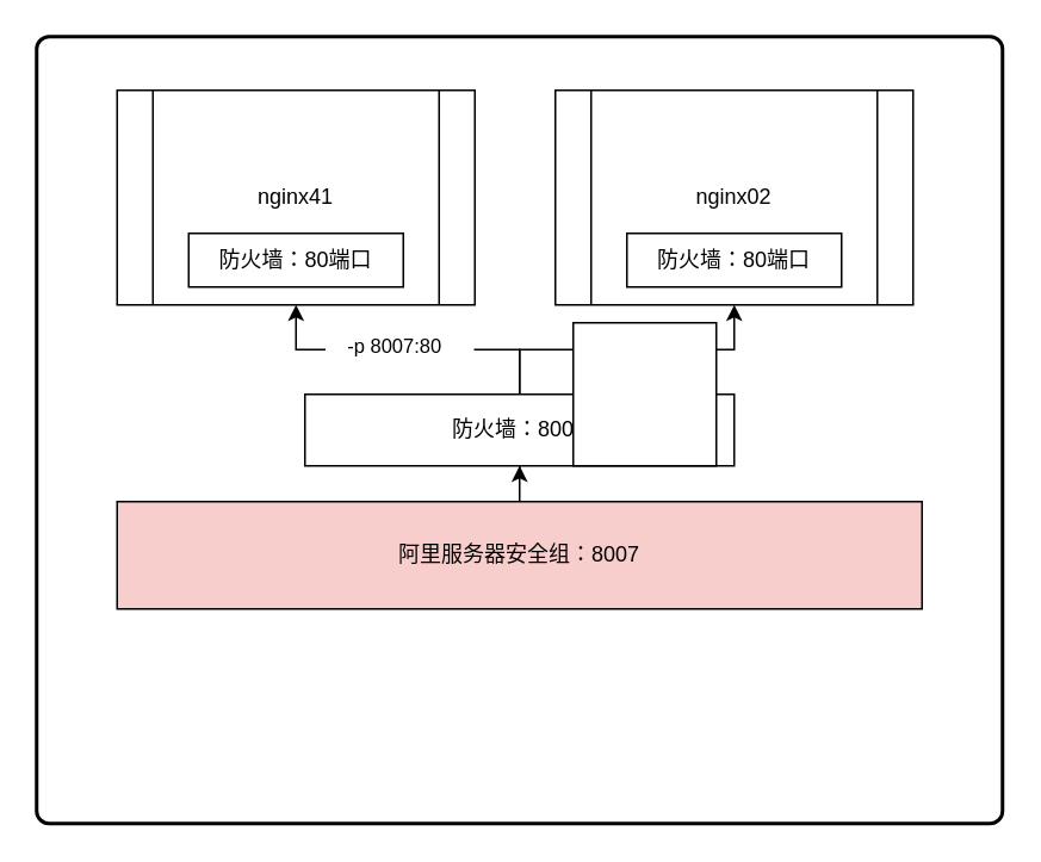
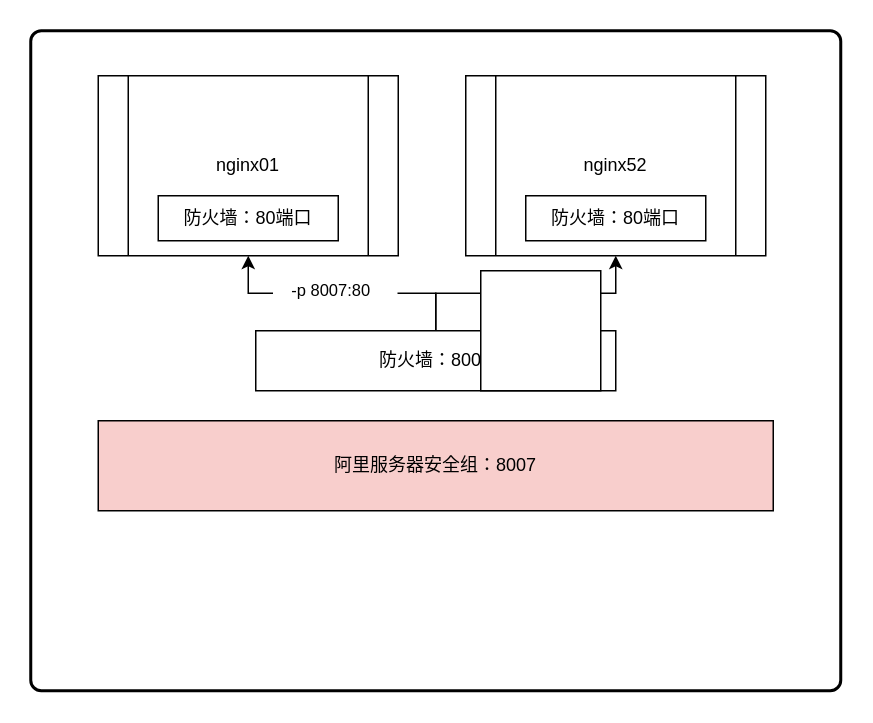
  <mxCell id="0" />
  <mxCell id="1" parent="0" />
  <mxCell id="2" value="" style="rounded=1;whiteSpace=wrap;html=1;absoluteArcSize=1;arcSize=14;strokeWidth=2;fillColor=#ffffff;" vertex="1" parent="1"><mxGeometry x="20" y="20" width="540" height="440" as="geometry" /></mxCell>
- <mxCell id="3" style="edgeStyle=orthogonalEdgeStyle;rounded=0;orthogonalLoop=1;jettySize=auto;html=1;exitX=0.5;exitY=0;exitDx=0;exitDy=0;" edge="1" parent="1" source="4" target="8"><mxGeometry relative="1" as="geometry" /></mxCell>
  <mxCell id="4" value="阿里服务器安全组：8007" style="rounded=0;whiteSpace=wrap;html=1;fillColor=#f8cecc;" vertex="1" parent="1"><mxGeometry x="65" y="280" width="450" height="60" as="geometry" /></mxCell>
  <mxCell id="5" style="edgeStyle=orthogonalEdgeStyle;rounded=0;orthogonalLoop=1;jettySize=auto;html=1;exitX=0.5;exitY=0;exitDx=0;exitDy=0;entryX=0.5;entryY=1;entryDx=0;entryDy=0;" edge="1" parent="1" source="8" target="9"><mxGeometry relative="1" as="geometry" /></mxCell>
  <mxCell id="6" value="&amp;nbsp; &amp;nbsp; -p 8007:80&amp;nbsp; &amp;nbsp; &amp;nbsp;&amp;nbsp;" style="edgeLabel;html=1;align=center;verticalAlign=middle;resizable=0;points=[];" vertex="1" connectable="0" parent="5"><mxGeometry x="0.058" y="-3" relative="1" as="geometry"><mxPoint as="offset" /></mxGeometry></mxCell>
  <mxCell id="7" style="edgeStyle=orthogonalEdgeStyle;rounded=0;orthogonalLoop=1;jettySize=auto;html=1;exitX=0.5;exitY=0;exitDx=0;exitDy=0;entryX=0.5;entryY=1;entryDx=0;entryDy=0;" edge="1" parent="1" source="8" target="11"><mxGeometry relative="1" as="geometry" /></mxCell>
  <mxCell id="8" value="防火墙：8007" style="rounded=0;whiteSpace=wrap;html=1;" vertex="1" parent="1"><mxGeometry x="170" y="220" width="240" height="40" as="geometry" /></mxCell>
- <mxCell id="9" value="nginx41" style="shape=process;whiteSpace=wrap;html=1;backgroundOutline=1;" vertex="1" parent="1"><mxGeometry x="65" y="50" width="200" height="120" as="geometry" /></mxCell>
+ <mxCell id="9" value="nginx01" style="shape=process;whiteSpace=wrap;html=1;backgroundOutline=1;" vertex="1" parent="1"><mxGeometry x="65" y="50" width="200" height="120" as="geometry" /></mxCell>
  <mxCell id="10" value="防火墙：80端口" style="rounded=0;whiteSpace=wrap;html=1;" vertex="1" parent="1"><mxGeometry x="105" y="130" width="120" height="30" as="geometry" /></mxCell>
- <mxCell id="11" value="nginx02" style="shape=process;whiteSpace=wrap;html=1;backgroundOutline=1;" vertex="1" parent="1"><mxGeometry x="310" y="50" width="200" height="120" as="geometry" /></mxCell>
+ <mxCell id="11" value="nginx52" style="shape=process;whiteSpace=wrap;html=1;backgroundOutline=1;" vertex="1" parent="1"><mxGeometry x="310" y="50" width="200" height="120" as="geometry" /></mxCell>
  <mxCell id="12" value="防火墙：80端口" style="rounded=0;whiteSpace=wrap;html=1;" vertex="1" parent="1"><mxGeometry x="350" y="130" width="120" height="30" as="geometry" /></mxCell>
  <mxCell id="13" value="" style="whiteSpace=wrap;html=1;aspect=fixed;fillColor=#ffffff;" vertex="1" parent="1"><mxGeometry x="320" y="180" width="80" height="80" as="geometry" /></mxCell>
